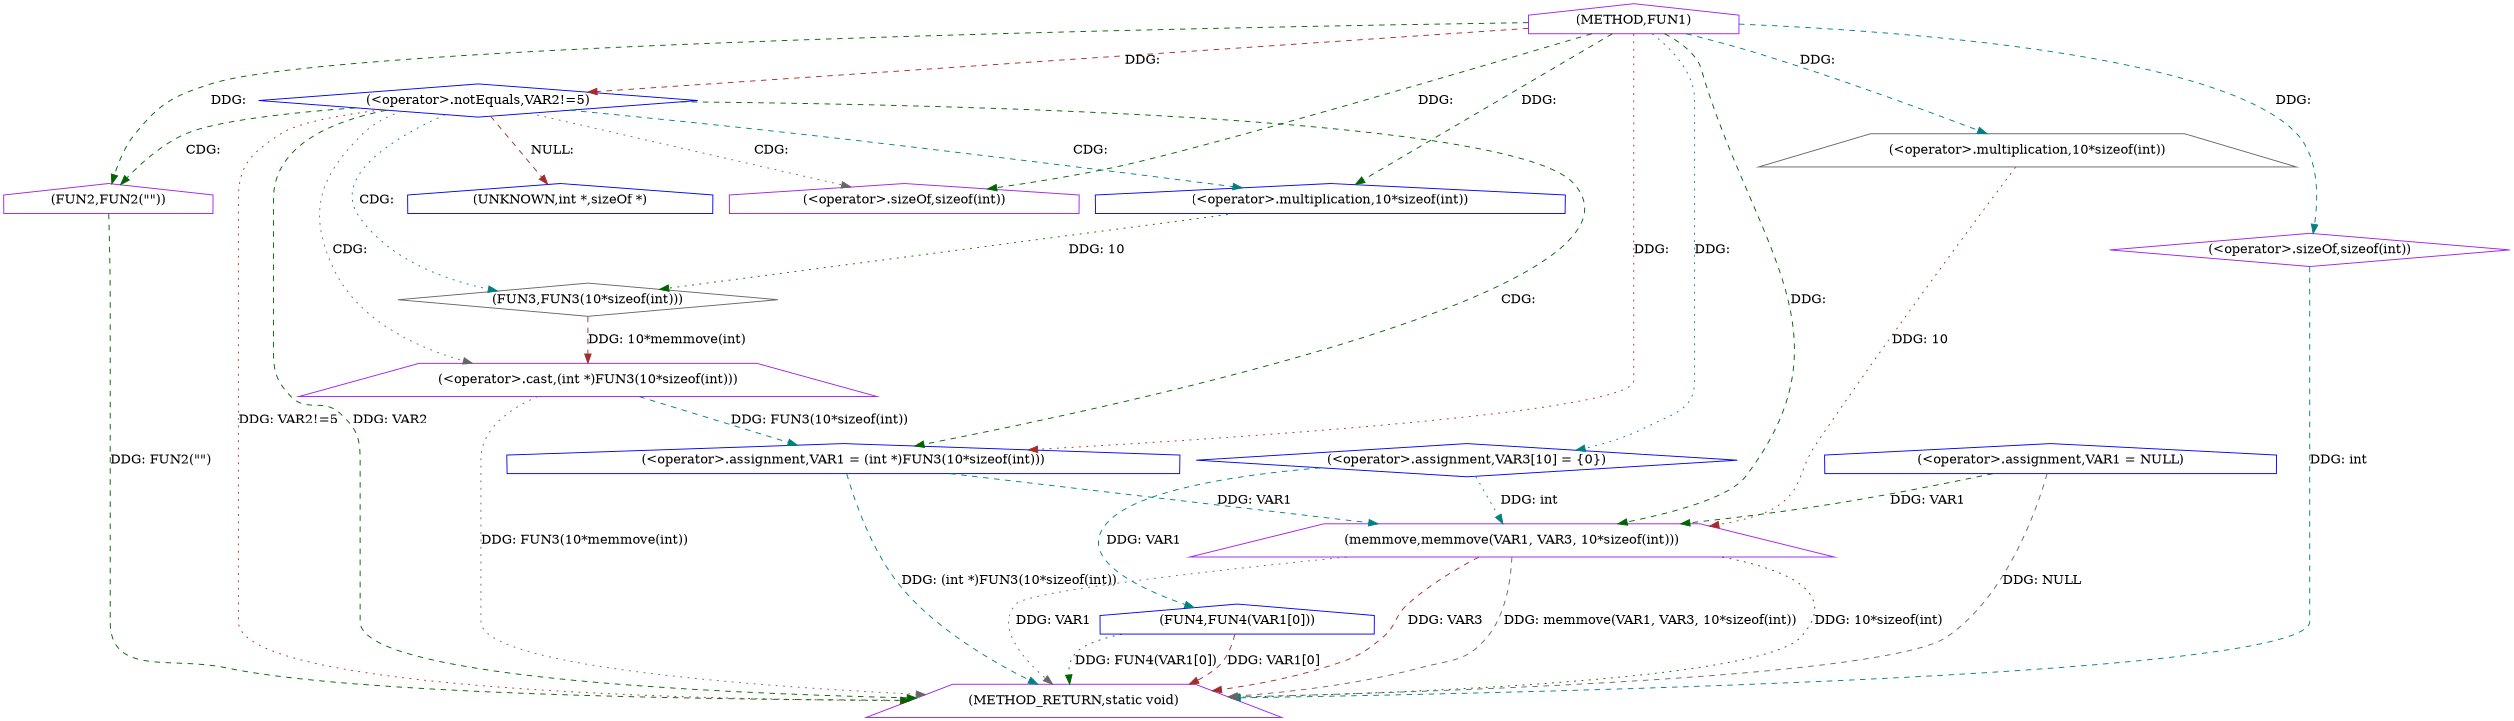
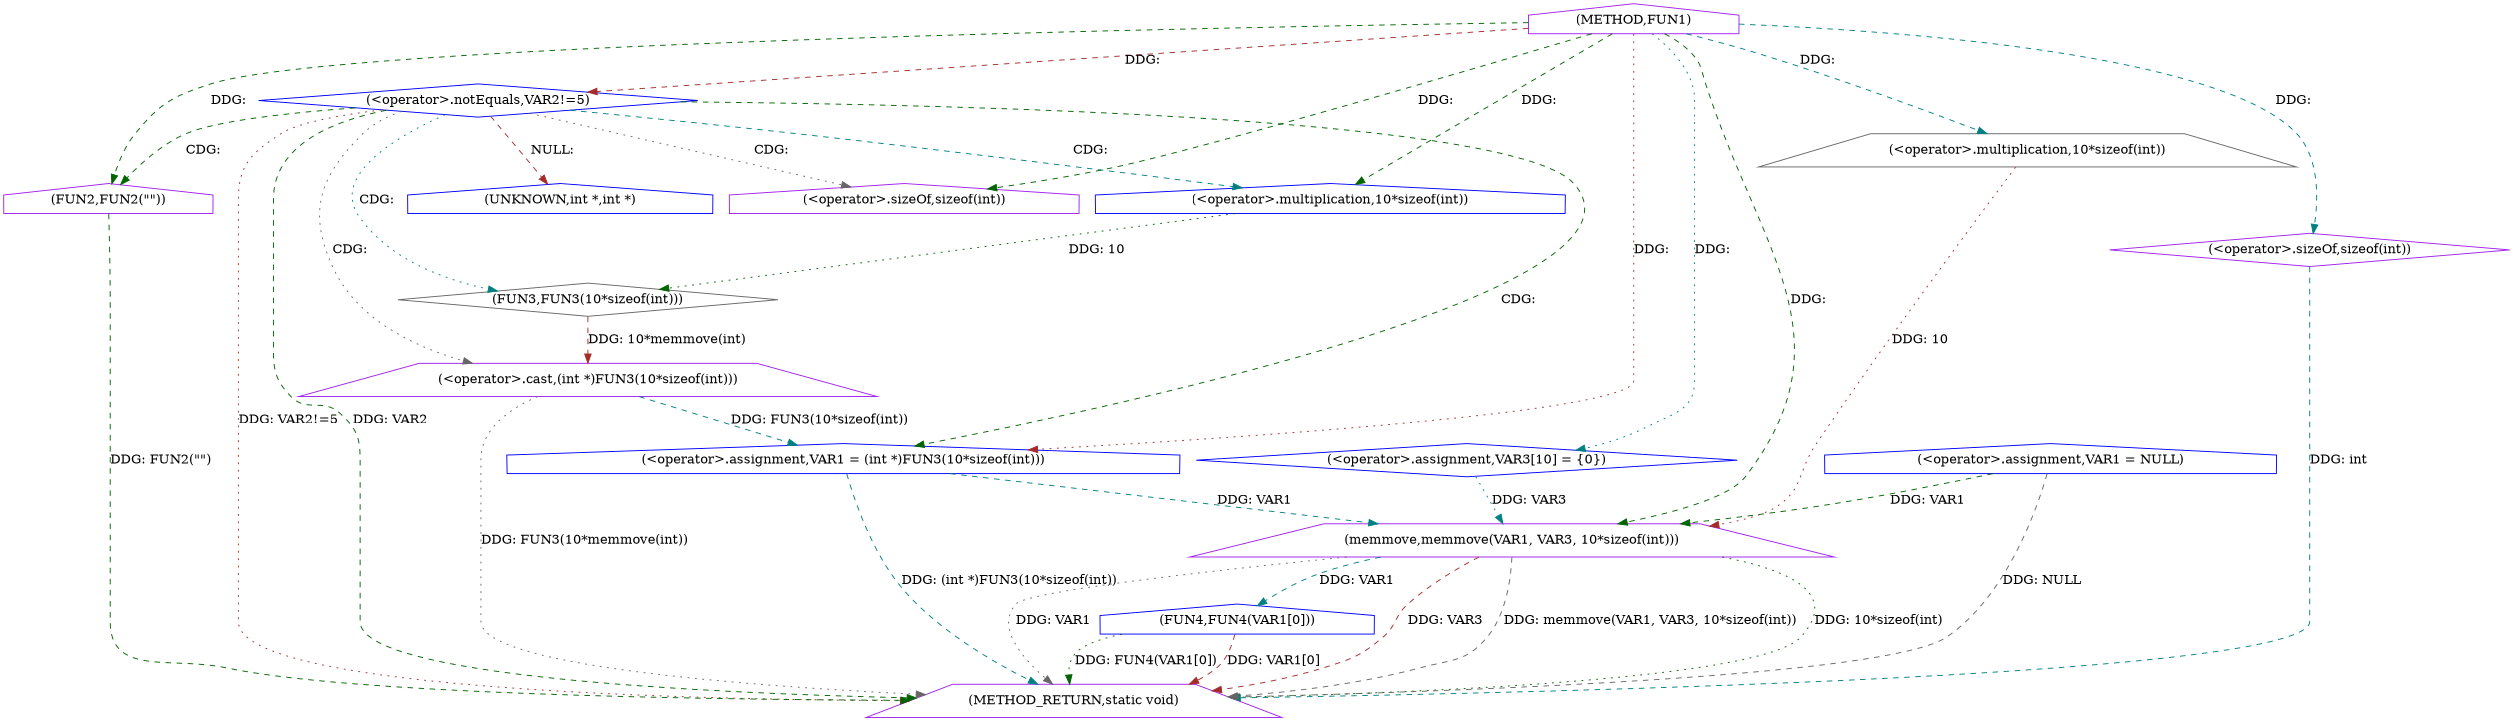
  digraph {
    node [color=purple shape=house]
    edge [color=darkgreen style=dashed]
    n1 [label="(METHOD,FUN1)"]
    n2 [color=blue label="(<operator>.notEquals,VAR2!=5)" shape=diamond]
    n3 [label="(FUN2,FUN2(\"\"))"]
    n4 [color=blue label="(<operator>.assignment,VAR1 = (int *)FUN3(10*sizeof(int)))"]
    n5 [color=blue label="(<operator>.multiplication,10*sizeof(int))"]
    n6 [label="(<operator>.sizeOf,sizeof(int))"]
    n7 [color=blue label="(<operator>.assignment,VAR3[10] = {0})" shape=diamond]
    n8 [label="(memmove,memmove(VAR1, VAR3, 10*sizeof(int)))" shape=trapezium]
    n9 [color=gray40 label="(<operator>.multiplication,10*sizeof(int))" shape=trapezium]
    n10 [label="(<operator>.sizeOf,sizeof(int))" shape=diamond]
    n11 [color=blue label="(<operator>.assignment,VAR1 = NULL)"]
    n12 [label="(METHOD_RETURN,static void)" shape=trapezium]
    n13 [label="(<operator>.cast,(int *)FUN3(10*sizeof(int)))" shape=trapezium]
    n14 [color=gray40 label="(FUN3,FUN3(10*sizeof(int)))" shape=diamond]
-   n15 [color=blue label="(UNKNOWN,int *,sizeOf *)"]
+   n15 [color=blue label="(UNKNOWN,int *,int *)"]
    n16 [color=blue label="(FUN4,FUN4(VAR1[0]))"]
    n1 -> n2 [color=brown label="DDG: "]
    n1 -> n3 [label="DDG: "]
    n1 -> n4 [color=brown label="DDG: " style=dotted]
    n1 -> n5 [label="DDG: "]
    n1 -> n6 [label="DDG: "]
    n1 -> n7 [color=teal label="DDG: " style=dotted]
    n1 -> n8 [label="DDG: "]
    n1 -> n9 [color=teal label="DDG: "]
    n1 -> n10 [color=teal label="DDG: "]
    n2 -> n3 [label="CDG: "]
    n2 -> n4 [label="CDG: "]
    n2 -> n5 [color=teal label="CDG: "]
    n2 -> n6 [color=gray40 label="CDG: " style=dotted]
    n2 -> n12 [label="DDG: VAR2"]
    n2 -> n12 [color=brown label="DDG: VAR2!=5" style=dotted]
    n2 -> n13 [color=gray40 label="CDG: " style=dotted]
    n2 -> n14 [color=teal label="CDG: " style=dotted]
    n2 -> n15 [color=brown label="NULL: "]
    n3 -> n12 [label="DDG: FUN2(\"\")"]
    n4 -> n8 [color=teal label="DDG: VAR1"]
    n4 -> n12 [color=teal label="DDG: (int *)FUN3(10*sizeof(int))"]
    n5 -> n14 [label="DDG: 10" style=dotted]
-   n7 -> n8 [color=teal label="DDG: int" style=dotted]
+   n7 -> n8 [color=teal label="DDG: VAR3" style=dotted]
    n8 -> n12 [color=gray40 label="DDG: memmove(VAR1, VAR3, 10*sizeof(int))"]
    n8 -> n12 [label="DDG: 10*sizeof(int)" style=dotted]
    n8 -> n12 [color=brown label="DDG: VAR3"]
    n8 -> n12 [color=gray40 label="DDG: VAR1" style=dotted]
-   n7 -> n16 [color=teal label="DDG: VAR1"]
+   n8 -> n16 [color=teal label="DDG: VAR1"]
    n9 -> n8 [color=brown label="DDG: 10" style=dotted]
    n10 -> n12 [color=teal label="DDG: int"]
    n11 -> n8 [label="DDG: VAR1"]
    n11 -> n12 [color=gray40 label="DDG: NULL"]
    n13 -> n4 [color=teal label="DDG: FUN3(10*sizeof(int))"]
    n13 -> n12 [color=gray40 label="DDG: FUN3(10*memmove(int))" style=dotted]
    n14 -> n13 [color=brown label="DDG: 10*memmove(int)"]
    n16 -> n12 [label="DDG: FUN4(VAR1[0])" style=dotted]
    n16 -> n12 [color=brown label="DDG: VAR1[0]"]
  }
